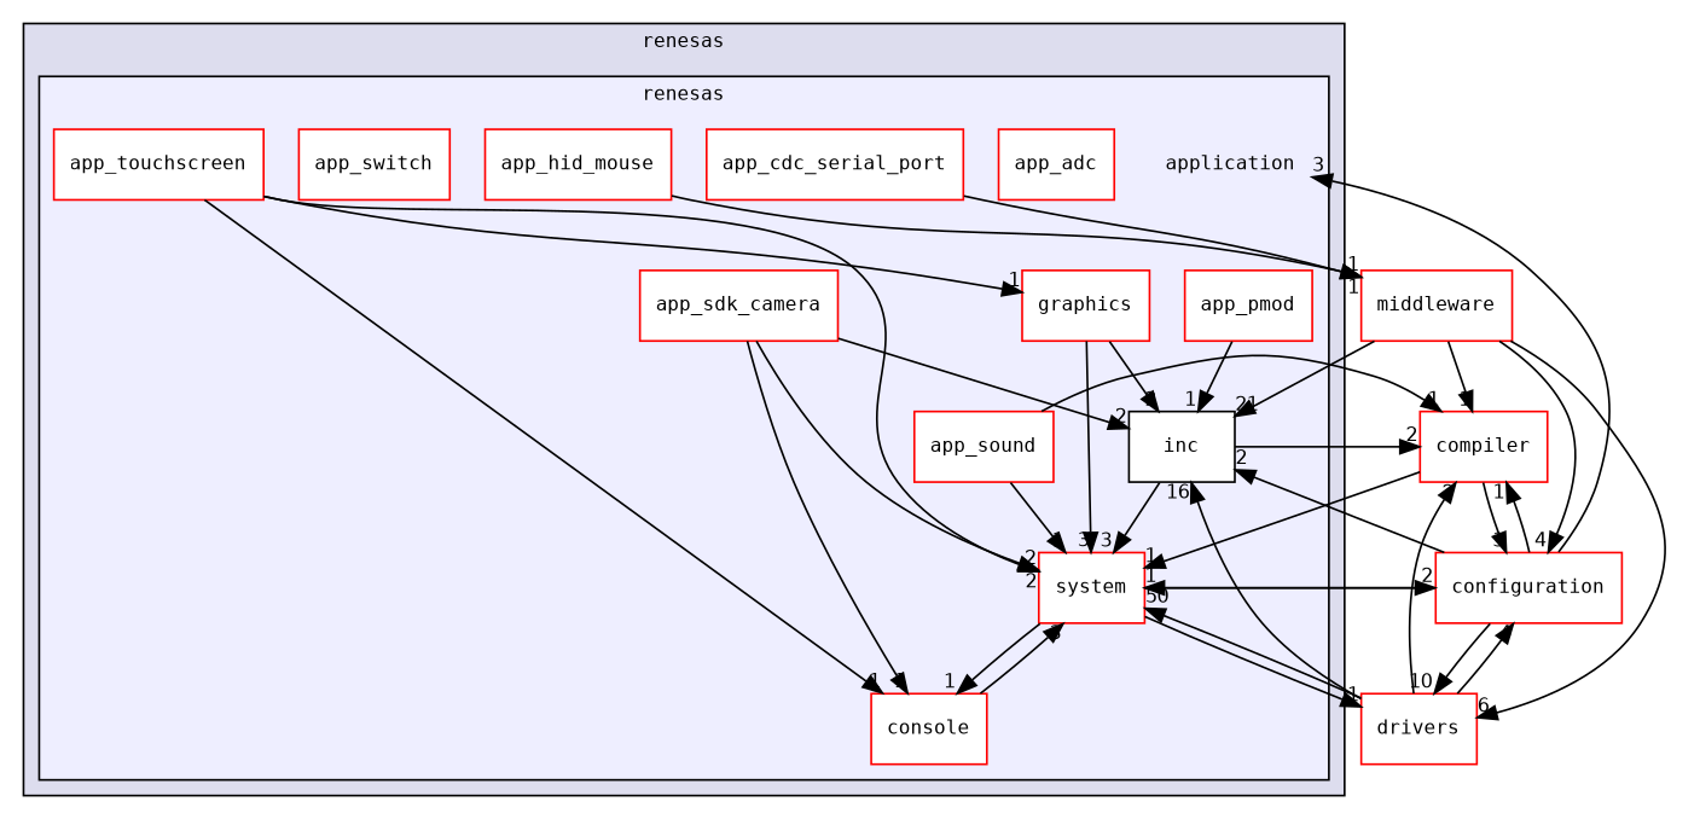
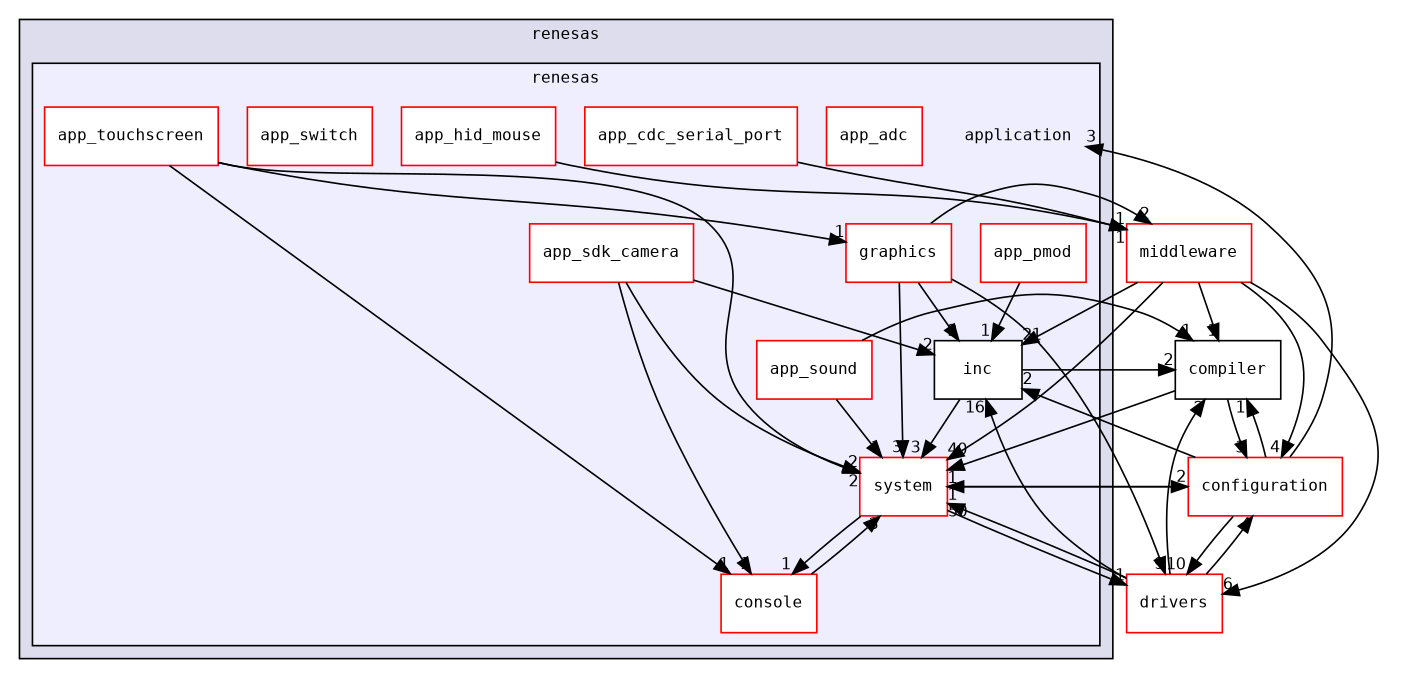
  digraph {
    compound=true
    fontname="DejaVu Sans Mono"
    node [fontname="DejaVu Sans Mono" fontsize=10 shape=box color=red fillcolor=white style=filled]
    edge [headlabel=1 labeldistance=1.5 labelfontname=Helvetica labelfontsize=10 fontname="DejaVu Sans Mono"]
    n1 [label=application shape=plaintext color="" fillcolor="" style=""]
    n2 [label=app_adc]
    n3 [label=app_cdc_serial_port]
    n4 [label=app_hid_mouse]
    n5 [label=app_pmod]
    n6 [label=app_sdk_camera]
    n7 [label=app_sound]
    n8 [label=app_switch]
    n9 [label=app_touchscreen]
    n10 [label=console]
    n11 [label=graphics]
    n12 [color=black label=inc]
    n13 [label=system]
    n14 [label=middleware]
-   n15 [label=compiler]
+   n15 [color=black label=compiler]
    n16 [label=drivers]
    n17 [label=configuration]
    subgraph cluster_1 {
      bgcolor="#ddddee"
      fontsize=10
      label=renesas
      pencolor=black
      subgraph cluster_2 {
        bgcolor="#eeeeff"
        fontsize=10
        pencolor=black
        n1
        n2
        n3
        n4
        n5
        n6
        n7
        n8
        n9
        n10
        n11
        n12
        n13
      }
    }
    n3 -> n14
    n4 -> n14
    n5 -> n12
    n6 -> n10
    n6 -> n12 [headlabel=2]
    n6 -> n13 [headlabel=2]
    n7 -> n13
    n7 -> n15
    n9 -> n10
    n9 -> n11
    n9 -> n13 [headlabel=2]
    n10 -> n13 [headlabel=3]
    n11 -> n12 [headlabel=2]
    n11 -> n13 [headlabel=3]
+   n11 -> n14 [headlabel=2]
+   n11 -> n16 [headlabel=9]
    n12 -> n13 [headlabel=3]
    n12 -> n15 [headlabel=2]
    n13 -> n10
    n13 -> n16
    n13 -> n17 [headlabel=2]
    n14 -> n12 [headlabel=21]
+   n14 -> n13 [headlabel=40]
    n14 -> n15
    n14 -> n16 [headlabel=6]
    n14 -> n17 [headlabel=4]
    n15 -> n13
    n15 -> n17 [headlabel=3]
    n16 -> n12 [headlabel=16]
    n16 -> n13 [headlabel=50]
    n16 -> n15 [headlabel=2]
    n16 -> n17 [headlabel=4]
    n17 -> n1 [headlabel=3]
    n17 -> n12 [headlabel=2]
    n17 -> n13
    n17 -> n15
    n17 -> n16 [headlabel=10]
  }
